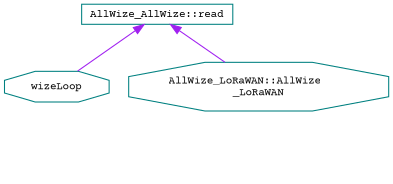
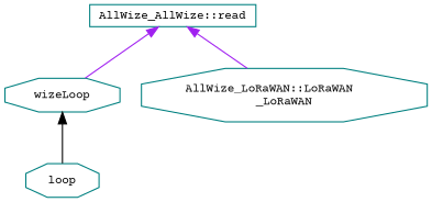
  digraph {
    fontname="Courier Prime"
    rankdir=TB
    node [color=teal fillcolor=white fontname="Courier Prime" fontsize=10 shape=octagon style=filled]
    edge [color=purple dir=back fontname="Courier Prime" fontsize=10 labelfontname=Helvetica labelfontsize=10 style=solid]
    n1 [height=0.2 label="AllWize_AllWize::read" shape=box width=0.4]
    n2 [height=0.2 label=wizeLoop width=0.4]
-   n3 [height=0.2 label="AllWize_LoRaWAN::AllWize\l_LoRaWAN" width=0.4]
+   n3 [height=0.2 label="AllWize_LoRaWAN::LoRaWAN\l_LoRaWAN" width=0.4]
+   n4 [height=0.2 label=loop width=0.4]
    n1 -> n2
    n1 -> n3
+   n2 -> n4 [color=black]
  }
